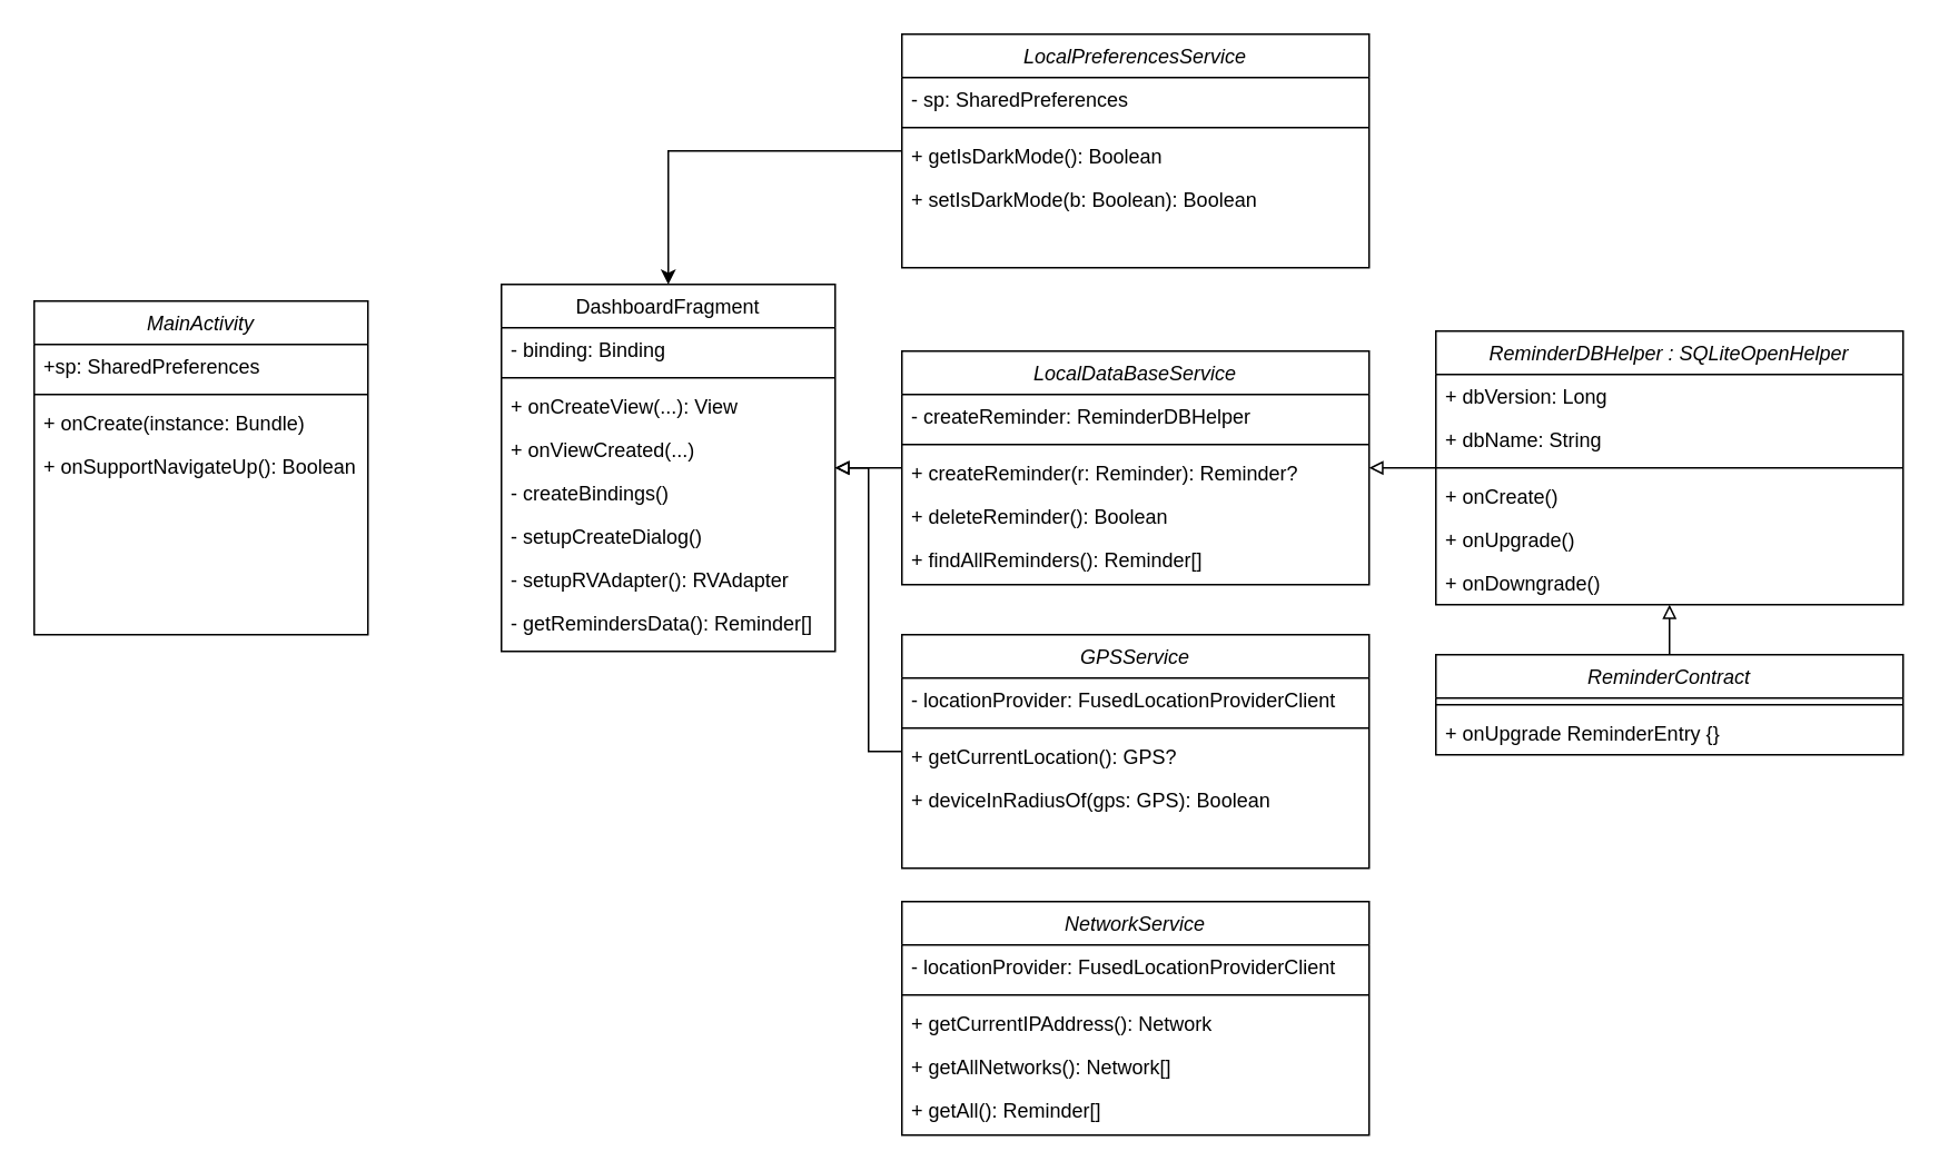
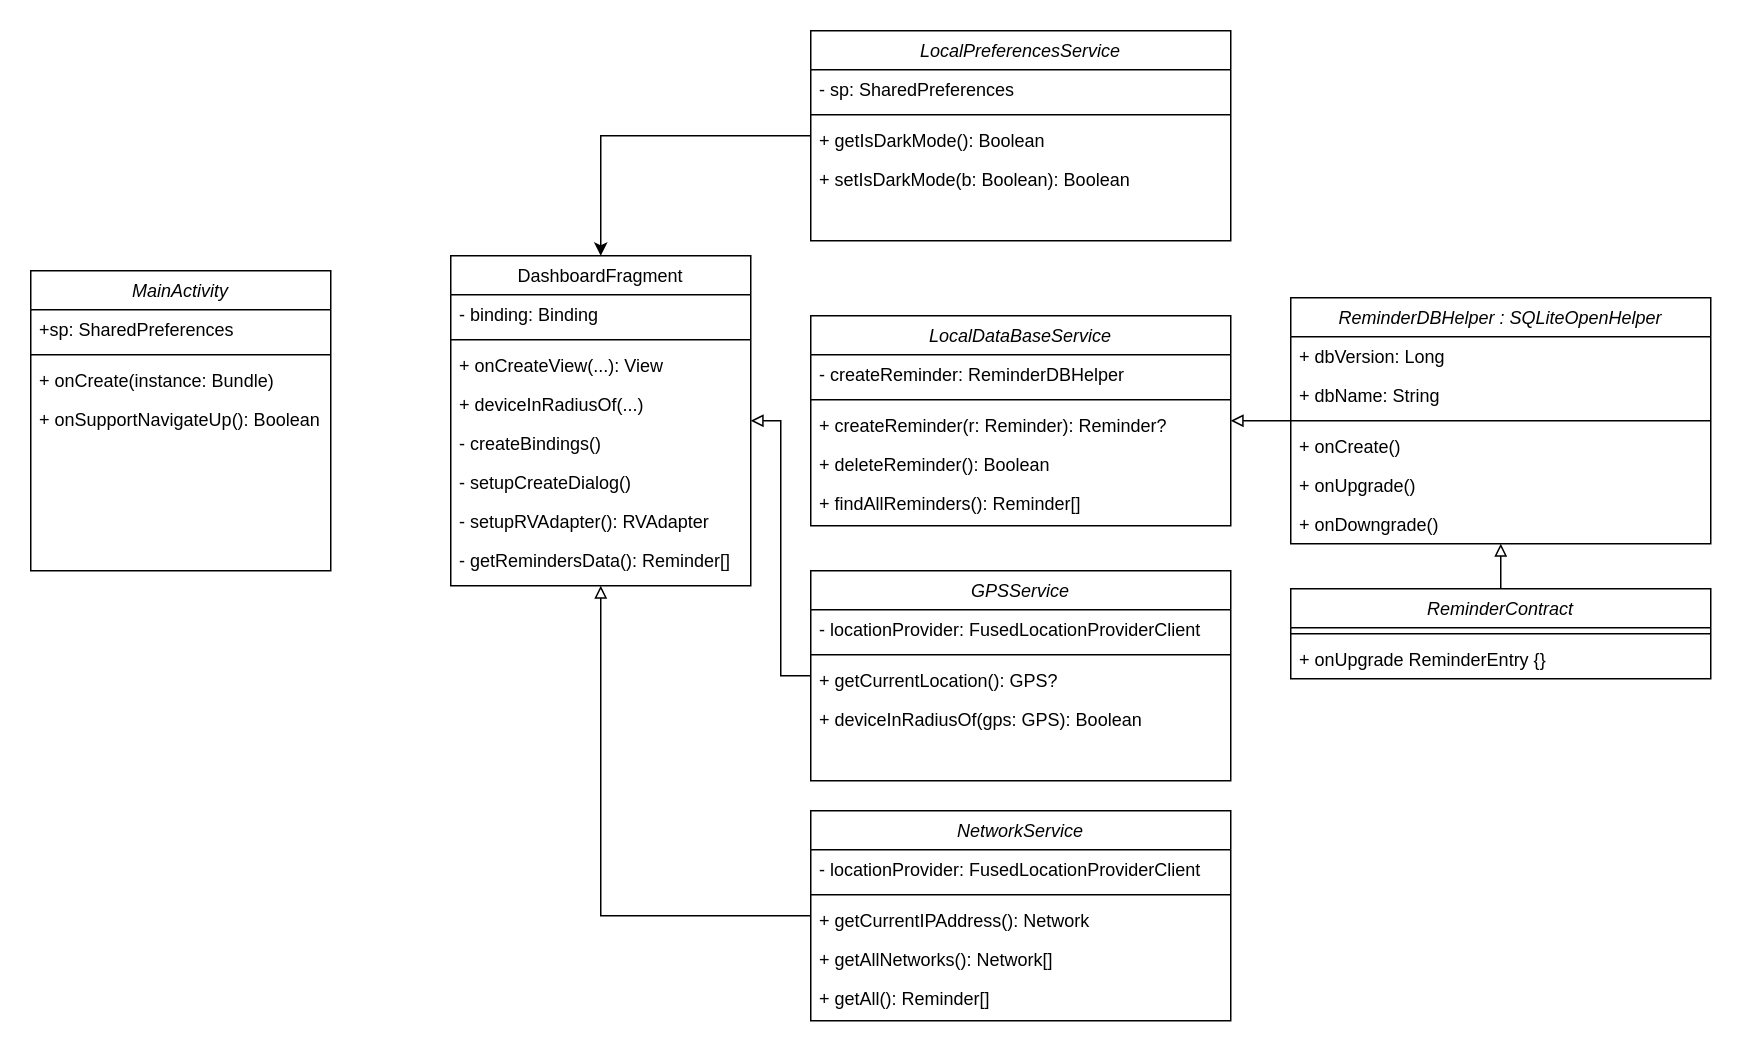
  <mxCell id="0" />
  <mxCell id="1" parent="0" />
  <mxCell id="2" value="MainActivity" style="swimlane;fontStyle=2;align=center;verticalAlign=top;childLayout=stackLayout;horizontal=1;startSize=26;horizontalStack=0;resizeParent=1;resizeLast=0;collapsible=1;marginBottom=0;rounded=0;shadow=0;strokeWidth=1;" parent="1" vertex="1"><mxGeometry x="20" y="180" width="200" height="200" as="geometry"><mxRectangle x="230" y="140" width="160" height="26" as="alternateBounds" /></mxGeometry></mxCell>
  <mxCell id="3" value="+sp: SharedPreferences" style="text;align=left;verticalAlign=top;spacingLeft=4;spacingRight=4;overflow=hidden;rotatable=0;points=[[0,0.5],[1,0.5]];portConstraint=eastwest;" parent="2" vertex="1"><mxGeometry y="26" width="200" height="26" as="geometry" /></mxCell>
  <mxCell id="4" value="" style="line;html=1;strokeWidth=1;align=left;verticalAlign=middle;spacingTop=-1;spacingLeft=3;spacingRight=3;rotatable=0;labelPosition=right;points=[];portConstraint=eastwest;" parent="2" vertex="1"><mxGeometry y="52" width="200" height="8" as="geometry" /></mxCell>
  <mxCell id="5" value="+ onCreate(instance: Bundle)" style="text;align=left;verticalAlign=top;spacingLeft=4;spacingRight=4;overflow=hidden;rotatable=0;points=[[0,0.5],[1,0.5]];portConstraint=eastwest;" parent="2" vertex="1"><mxGeometry y="60" width="200" height="26" as="geometry" /></mxCell>
  <mxCell id="6" value="+ onSupportNavigateUp(): Boolean" style="text;align=left;verticalAlign=top;spacingLeft=4;spacingRight=4;overflow=hidden;rotatable=0;points=[[0,0.5],[1,0.5]];portConstraint=eastwest;" vertex="1" parent="2"><mxGeometry y="86" width="200" height="26" as="geometry" /></mxCell>
  <mxCell id="7" value="DashboardFragment" style="swimlane;fontStyle=0;align=center;verticalAlign=top;childLayout=stackLayout;horizontal=1;startSize=26;horizontalStack=0;resizeParent=1;resizeLast=0;collapsible=1;marginBottom=0;rounded=0;shadow=0;strokeWidth=1;" parent="1" vertex="1"><mxGeometry x="300" y="170" width="200" height="220" as="geometry"><mxRectangle x="550" y="140" width="160" height="26" as="alternateBounds" /></mxGeometry></mxCell>
  <mxCell id="8" value="- binding: Binding" style="text;align=left;verticalAlign=top;spacingLeft=4;spacingRight=4;overflow=hidden;rotatable=0;points=[[0,0.5],[1,0.5]];portConstraint=eastwest;" parent="7" vertex="1"><mxGeometry y="26" width="200" height="26" as="geometry" /></mxCell>
  <mxCell id="9" value="" style="line;html=1;strokeWidth=1;align=left;verticalAlign=middle;spacingTop=-1;spacingLeft=3;spacingRight=3;rotatable=0;labelPosition=right;points=[];portConstraint=eastwest;" parent="7" vertex="1"><mxGeometry y="52" width="200" height="8" as="geometry" /></mxCell>
  <mxCell id="10" value="+ onCreateView(...): View" style="text;align=left;verticalAlign=top;spacingLeft=4;spacingRight=4;overflow=hidden;rotatable=0;points=[[0,0.5],[1,0.5]];portConstraint=eastwest;" parent="7" vertex="1"><mxGeometry y="60" width="200" height="26" as="geometry" /></mxCell>
- <mxCell id="11" value="+ onViewCreated(...)" style="text;align=left;verticalAlign=top;spacingLeft=4;spacingRight=4;overflow=hidden;rotatable=0;points=[[0,0.5],[1,0.5]];portConstraint=eastwest;" parent="7" vertex="1"><mxGeometry y="86" width="200" height="26" as="geometry" /></mxCell>
+ <mxCell id="11" value="+ deviceInRadiusOf(...)" style="text;align=left;verticalAlign=top;spacingLeft=4;spacingRight=4;overflow=hidden;rotatable=0;points=[[0,0.5],[1,0.5]];portConstraint=eastwest;" parent="7" vertex="1"><mxGeometry y="86" width="200" height="26" as="geometry" /></mxCell>
  <mxCell id="12" value="- createBindings()" style="text;align=left;verticalAlign=top;spacingLeft=4;spacingRight=4;overflow=hidden;rotatable=0;points=[[0,0.5],[1,0.5]];portConstraint=eastwest;" vertex="1" parent="7"><mxGeometry y="112" width="200" height="26" as="geometry" /></mxCell>
  <mxCell id="13" value="- setupCreateDialog()" style="text;align=left;verticalAlign=top;spacingLeft=4;spacingRight=4;overflow=hidden;rotatable=0;points=[[0,0.5],[1,0.5]];portConstraint=eastwest;" vertex="1" parent="7"><mxGeometry y="138" width="200" height="26" as="geometry" /></mxCell>
  <mxCell id="14" value="- setupRVAdapter(): RVAdapter" style="text;align=left;verticalAlign=top;spacingLeft=4;spacingRight=4;overflow=hidden;rotatable=0;points=[[0,0.5],[1,0.5]];portConstraint=eastwest;" vertex="1" parent="7"><mxGeometry y="164" width="200" height="26" as="geometry" /></mxCell>
  <mxCell id="15" value="- getRemindersData(): Reminder[]" style="text;align=left;verticalAlign=top;spacingLeft=4;spacingRight=4;overflow=hidden;rotatable=0;points=[[0,0.5],[1,0.5]];portConstraint=eastwest;" vertex="1" parent="7"><mxGeometry y="190" width="200" height="26" as="geometry" /></mxCell>
- <mxCell id="16" style="edgeStyle=orthogonalEdgeStyle;rounded=0;orthogonalLoop=1;jettySize=auto;html=1;endArrow=block;endFill=0;" edge="1" parent="1" source="17" target="7"><mxGeometry relative="1" as="geometry" /></mxCell>
  <mxCell id="17" value="LocalDataBaseService" style="swimlane;fontStyle=2;align=center;verticalAlign=top;childLayout=stackLayout;horizontal=1;startSize=26;horizontalStack=0;resizeParent=1;resizeLast=0;collapsible=1;marginBottom=0;rounded=0;shadow=0;strokeWidth=1;" vertex="1" parent="1"><mxGeometry x="540" y="210" width="280" height="140" as="geometry"><mxRectangle x="230" y="140" width="160" height="26" as="alternateBounds" /></mxGeometry></mxCell>
  <mxCell id="18" value="- createReminder: ReminderDBHelper" style="text;align=left;verticalAlign=top;spacingLeft=4;spacingRight=4;overflow=hidden;rotatable=0;points=[[0,0.5],[1,0.5]];portConstraint=eastwest;" vertex="1" parent="17"><mxGeometry y="26" width="280" height="26" as="geometry" /></mxCell>
  <mxCell id="19" value="" style="line;html=1;strokeWidth=1;align=left;verticalAlign=middle;spacingTop=-1;spacingLeft=3;spacingRight=3;rotatable=0;labelPosition=right;points=[];portConstraint=eastwest;" vertex="1" parent="17"><mxGeometry y="52" width="280" height="8" as="geometry" /></mxCell>
  <mxCell id="20" value="+ createReminder(r: Reminder): Reminder?" style="text;align=left;verticalAlign=top;spacingLeft=4;spacingRight=4;overflow=hidden;rotatable=0;points=[[0,0.5],[1,0.5]];portConstraint=eastwest;" vertex="1" parent="17"><mxGeometry y="60" width="280" height="26" as="geometry" /></mxCell>
  <mxCell id="21" value="+ deleteReminder(): Boolean" style="text;align=left;verticalAlign=top;spacingLeft=4;spacingRight=4;overflow=hidden;rotatable=0;points=[[0,0.5],[1,0.5]];portConstraint=eastwest;" vertex="1" parent="17"><mxGeometry y="86" width="280" height="26" as="geometry" /></mxCell>
  <mxCell id="22" value="+ findAllReminders(): Reminder[]" style="text;align=left;verticalAlign=top;spacingLeft=4;spacingRight=4;overflow=hidden;rotatable=0;points=[[0,0.5],[1,0.5]];portConstraint=eastwest;" vertex="1" parent="17"><mxGeometry y="112" width="280" height="26" as="geometry" /></mxCell>
  <mxCell id="23" style="edgeStyle=orthogonalEdgeStyle;rounded=0;orthogonalLoop=1;jettySize=auto;html=1;endArrow=block;endFill=0;" edge="1" parent="1" source="24" target="7"><mxGeometry relative="1" as="geometry" /></mxCell>
  <mxCell id="24" value="GPSService" style="swimlane;fontStyle=2;align=center;verticalAlign=top;childLayout=stackLayout;horizontal=1;startSize=26;horizontalStack=0;resizeParent=1;resizeLast=0;collapsible=1;marginBottom=0;rounded=0;shadow=0;strokeWidth=1;" vertex="1" parent="1"><mxGeometry x="540" y="380" width="280" height="140" as="geometry"><mxRectangle x="230" y="140" width="160" height="26" as="alternateBounds" /></mxGeometry></mxCell>
  <mxCell id="25" value="- locationProvider: FusedLocationProviderClient" style="text;align=left;verticalAlign=top;spacingLeft=4;spacingRight=4;overflow=hidden;rotatable=0;points=[[0,0.5],[1,0.5]];portConstraint=eastwest;" vertex="1" parent="24"><mxGeometry y="26" width="280" height="26" as="geometry" /></mxCell>
  <mxCell id="26" value="" style="line;html=1;strokeWidth=1;align=left;verticalAlign=middle;spacingTop=-1;spacingLeft=3;spacingRight=3;rotatable=0;labelPosition=right;points=[];portConstraint=eastwest;" vertex="1" parent="24"><mxGeometry y="52" width="280" height="8" as="geometry" /></mxCell>
  <mxCell id="27" value="+ getCurrentLocation(): GPS?" style="text;align=left;verticalAlign=top;spacingLeft=4;spacingRight=4;overflow=hidden;rotatable=0;points=[[0,0.5],[1,0.5]];portConstraint=eastwest;" vertex="1" parent="24"><mxGeometry y="60" width="280" height="26" as="geometry" /></mxCell>
  <mxCell id="28" value="+ deviceInRadiusOf(gps: GPS): Boolean" style="text;align=left;verticalAlign=top;spacingLeft=4;spacingRight=4;overflow=hidden;rotatable=0;points=[[0,0.5],[1,0.5]];portConstraint=eastwest;" vertex="1" parent="24"><mxGeometry y="86" width="280" height="26" as="geometry" /></mxCell>
+ <mxCell id="29" style="edgeStyle=orthogonalEdgeStyle;rounded=0;orthogonalLoop=1;jettySize=auto;html=1;endArrow=block;endFill=0;" edge="1" parent="1" source="30" target="7"><mxGeometry relative="1" as="geometry" /></mxCell>
  <mxCell id="30" value="NetworkService" style="swimlane;fontStyle=2;align=center;verticalAlign=top;childLayout=stackLayout;horizontal=1;startSize=26;horizontalStack=0;resizeParent=1;resizeLast=0;collapsible=1;marginBottom=0;rounded=0;shadow=0;strokeWidth=1;" vertex="1" parent="1"><mxGeometry x="540" y="540" width="280" height="140" as="geometry"><mxRectangle x="230" y="140" width="160" height="26" as="alternateBounds" /></mxGeometry></mxCell>
  <mxCell id="31" value="- locationProvider: FusedLocationProviderClient" style="text;align=left;verticalAlign=top;spacingLeft=4;spacingRight=4;overflow=hidden;rotatable=0;points=[[0,0.5],[1,0.5]];portConstraint=eastwest;" vertex="1" parent="30"><mxGeometry y="26" width="280" height="26" as="geometry" /></mxCell>
  <mxCell id="32" value="" style="line;html=1;strokeWidth=1;align=left;verticalAlign=middle;spacingTop=-1;spacingLeft=3;spacingRight=3;rotatable=0;labelPosition=right;points=[];portConstraint=eastwest;" vertex="1" parent="30"><mxGeometry y="52" width="280" height="8" as="geometry" /></mxCell>
  <mxCell id="33" value="+ getCurrentIPAddress(): Network" style="text;align=left;verticalAlign=top;spacingLeft=4;spacingRight=4;overflow=hidden;rotatable=0;points=[[0,0.5],[1,0.5]];portConstraint=eastwest;" vertex="1" parent="30"><mxGeometry y="60" width="280" height="26" as="geometry" /></mxCell>
  <mxCell id="34" value="+ getAllNetworks(): Network[]" style="text;align=left;verticalAlign=top;spacingLeft=4;spacingRight=4;overflow=hidden;rotatable=0;points=[[0,0.5],[1,0.5]];portConstraint=eastwest;" vertex="1" parent="30"><mxGeometry y="86" width="280" height="26" as="geometry" /></mxCell>
  <mxCell id="35" value="+ getAll(): Reminder[]" style="text;align=left;verticalAlign=top;spacingLeft=4;spacingRight=4;overflow=hidden;rotatable=0;points=[[0,0.5],[1,0.5]];portConstraint=eastwest;" vertex="1" parent="30"><mxGeometry y="112" width="280" height="26" as="geometry" /></mxCell>
  <mxCell id="36" style="edgeStyle=orthogonalEdgeStyle;rounded=0;orthogonalLoop=1;jettySize=auto;html=1;endArrow=block;endFill=0;" edge="1" parent="1" source="37" target="41"><mxGeometry relative="1" as="geometry" /></mxCell>
  <mxCell id="37" value="ReminderContract" style="swimlane;fontStyle=2;align=center;verticalAlign=top;childLayout=stackLayout;horizontal=1;startSize=26;horizontalStack=0;resizeParent=1;resizeLast=0;collapsible=1;marginBottom=0;rounded=0;shadow=0;strokeWidth=1;" vertex="1" parent="1"><mxGeometry x="860" y="392" width="280" height="60" as="geometry"><mxRectangle x="230" y="140" width="160" height="26" as="alternateBounds" /></mxGeometry></mxCell>
  <mxCell id="38" value="" style="line;html=1;strokeWidth=1;align=left;verticalAlign=middle;spacingTop=-1;spacingLeft=3;spacingRight=3;rotatable=0;labelPosition=right;points=[];portConstraint=eastwest;" vertex="1" parent="37"><mxGeometry y="26" width="280" height="8" as="geometry" /></mxCell>
  <mxCell id="39" value="+ onUpgrade ReminderEntry {}" style="text;align=left;verticalAlign=top;spacingLeft=4;spacingRight=4;overflow=hidden;rotatable=0;points=[[0,0.5],[1,0.5]];portConstraint=eastwest;" vertex="1" parent="37"><mxGeometry y="34" width="280" height="26" as="geometry" /></mxCell>
  <mxCell id="40" style="edgeStyle=orthogonalEdgeStyle;rounded=0;orthogonalLoop=1;jettySize=auto;html=1;endArrow=block;endFill=0;" edge="1" parent="1" source="41" target="17"><mxGeometry relative="1" as="geometry" /></mxCell>
  <mxCell id="41" value="ReminderDBHelper : SQLiteOpenHelper" style="swimlane;fontStyle=2;align=center;verticalAlign=top;childLayout=stackLayout;horizontal=1;startSize=26;horizontalStack=0;resizeParent=1;resizeLast=0;collapsible=1;marginBottom=0;rounded=0;shadow=0;strokeWidth=1;" vertex="1" parent="1"><mxGeometry x="860" y="198" width="280" height="164" as="geometry"><mxRectangle x="230" y="140" width="160" height="26" as="alternateBounds" /></mxGeometry></mxCell>
  <mxCell id="42" value="+ dbVersion: Long" style="text;align=left;verticalAlign=top;spacingLeft=4;spacingRight=4;overflow=hidden;rotatable=0;points=[[0,0.5],[1,0.5]];portConstraint=eastwest;" vertex="1" parent="41"><mxGeometry y="26" width="280" height="26" as="geometry" /></mxCell>
  <mxCell id="43" value="+ dbName: String" style="text;align=left;verticalAlign=top;spacingLeft=4;spacingRight=4;overflow=hidden;rotatable=0;points=[[0,0.5],[1,0.5]];portConstraint=eastwest;" vertex="1" parent="41"><mxGeometry y="52" width="280" height="26" as="geometry" /></mxCell>
  <mxCell id="44" value="" style="line;html=1;strokeWidth=1;align=left;verticalAlign=middle;spacingTop=-1;spacingLeft=3;spacingRight=3;rotatable=0;labelPosition=right;points=[];portConstraint=eastwest;" vertex="1" parent="41"><mxGeometry y="78" width="280" height="8" as="geometry" /></mxCell>
  <mxCell id="45" value="+ onCreate()" style="text;align=left;verticalAlign=top;spacingLeft=4;spacingRight=4;overflow=hidden;rotatable=0;points=[[0,0.5],[1,0.5]];portConstraint=eastwest;" vertex="1" parent="41"><mxGeometry y="86" width="280" height="26" as="geometry" /></mxCell>
  <mxCell id="46" value="+ onUpgrade()" style="text;align=left;verticalAlign=top;spacingLeft=4;spacingRight=4;overflow=hidden;rotatable=0;points=[[0,0.5],[1,0.5]];portConstraint=eastwest;" vertex="1" parent="41"><mxGeometry y="112" width="280" height="26" as="geometry" /></mxCell>
  <mxCell id="47" value="+ onDowngrade()" style="text;align=left;verticalAlign=top;spacingLeft=4;spacingRight=4;overflow=hidden;rotatable=0;points=[[0,0.5],[1,0.5]];portConstraint=eastwest;" vertex="1" parent="41"><mxGeometry y="138" width="280" height="26" as="geometry" /></mxCell>
  <mxCell id="48" style="edgeStyle=orthogonalEdgeStyle;rounded=0;orthogonalLoop=1;jettySize=auto;html=1;" edge="1" parent="1" source="49" target="7"><mxGeometry relative="1" as="geometry" /></mxCell>
  <mxCell id="49" value="LocalPreferencesService" style="swimlane;fontStyle=2;align=center;verticalAlign=top;childLayout=stackLayout;horizontal=1;startSize=26;horizontalStack=0;resizeParent=1;resizeLast=0;collapsible=1;marginBottom=0;rounded=0;shadow=0;strokeWidth=1;" vertex="1" parent="1"><mxGeometry x="540" y="20" width="280" height="140" as="geometry"><mxRectangle x="230" y="140" width="160" height="26" as="alternateBounds" /></mxGeometry></mxCell>
  <mxCell id="50" value="- sp: SharedPreferences" style="text;align=left;verticalAlign=top;spacingLeft=4;spacingRight=4;overflow=hidden;rotatable=0;points=[[0,0.5],[1,0.5]];portConstraint=eastwest;" vertex="1" parent="49"><mxGeometry y="26" width="280" height="26" as="geometry" /></mxCell>
  <mxCell id="51" value="" style="line;html=1;strokeWidth=1;align=left;verticalAlign=middle;spacingTop=-1;spacingLeft=3;spacingRight=3;rotatable=0;labelPosition=right;points=[];portConstraint=eastwest;" vertex="1" parent="49"><mxGeometry y="52" width="280" height="8" as="geometry" /></mxCell>
  <mxCell id="52" value="+ getIsDarkMode(): Boolean" style="text;align=left;verticalAlign=top;spacingLeft=4;spacingRight=4;overflow=hidden;rotatable=0;points=[[0,0.5],[1,0.5]];portConstraint=eastwest;" vertex="1" parent="49"><mxGeometry y="60" width="280" height="26" as="geometry" /></mxCell>
  <mxCell id="53" value="+ setIsDarkMode(b: Boolean): Boolean" style="text;align=left;verticalAlign=top;spacingLeft=4;spacingRight=4;overflow=hidden;rotatable=0;points=[[0,0.5],[1,0.5]];portConstraint=eastwest;" vertex="1" parent="49"><mxGeometry y="86" width="280" height="26" as="geometry" /></mxCell>
